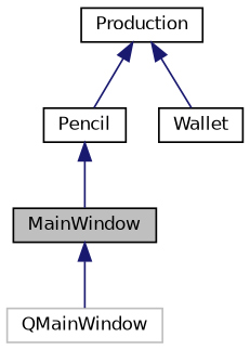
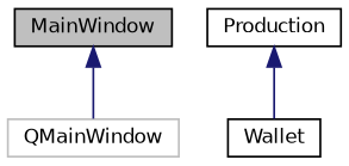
  digraph {
    node [color=black fillcolor=white fontname=Helvetica fontsize=10 shape=record style=filled]
    edge [color=midnightblue dir=back fontname=Helvetica fontsize=10 labelfontname=Helvetica labelfontsize=10 style=solid]
    n1 [fillcolor=grey75 fontcolor=black height=0.2 label=MainWindow width=0.4]
    n2 [color=grey75 height=0.2 label=QMainWindow width=0.4]
-   n3 [height=0.2 label=Pencil width=0.4]
    n4 [height=0.2 label=Production width=0.4]
    n5 [height=0.2 label=Wallet width=0.4]
    n1 -> n2
-   n3 -> n1
-   n4 -> n3
    n4 -> n5
  }
